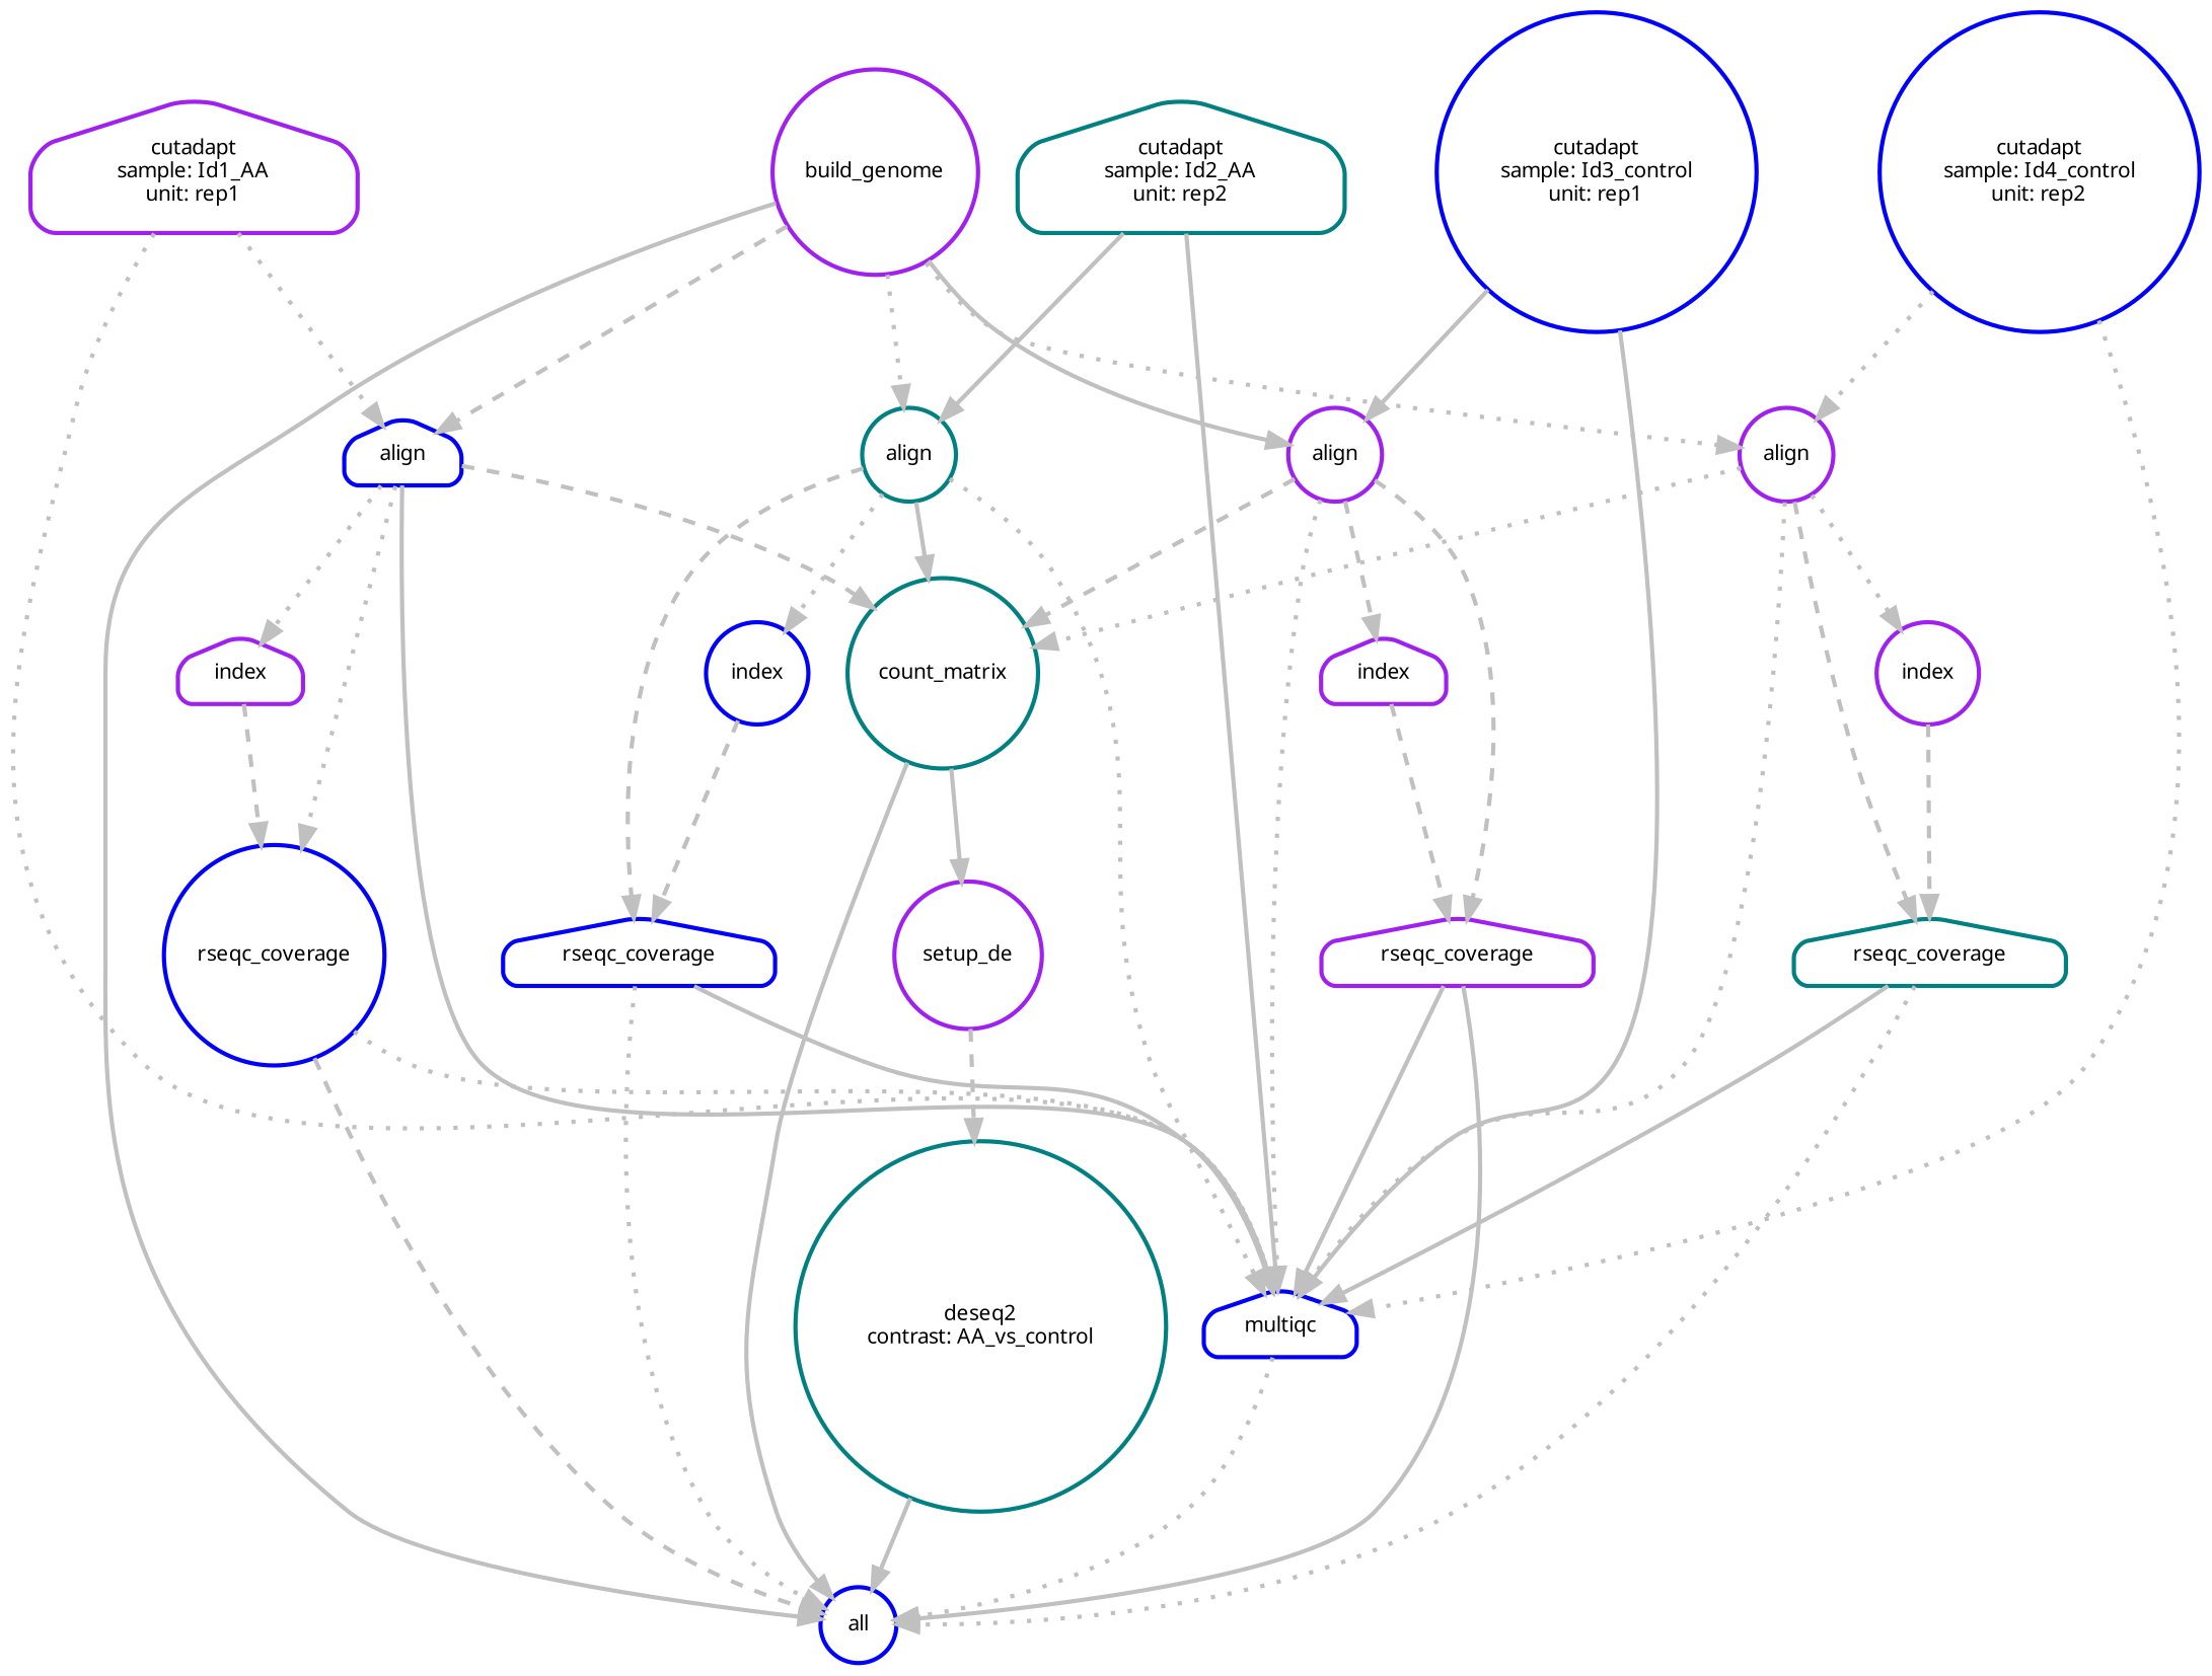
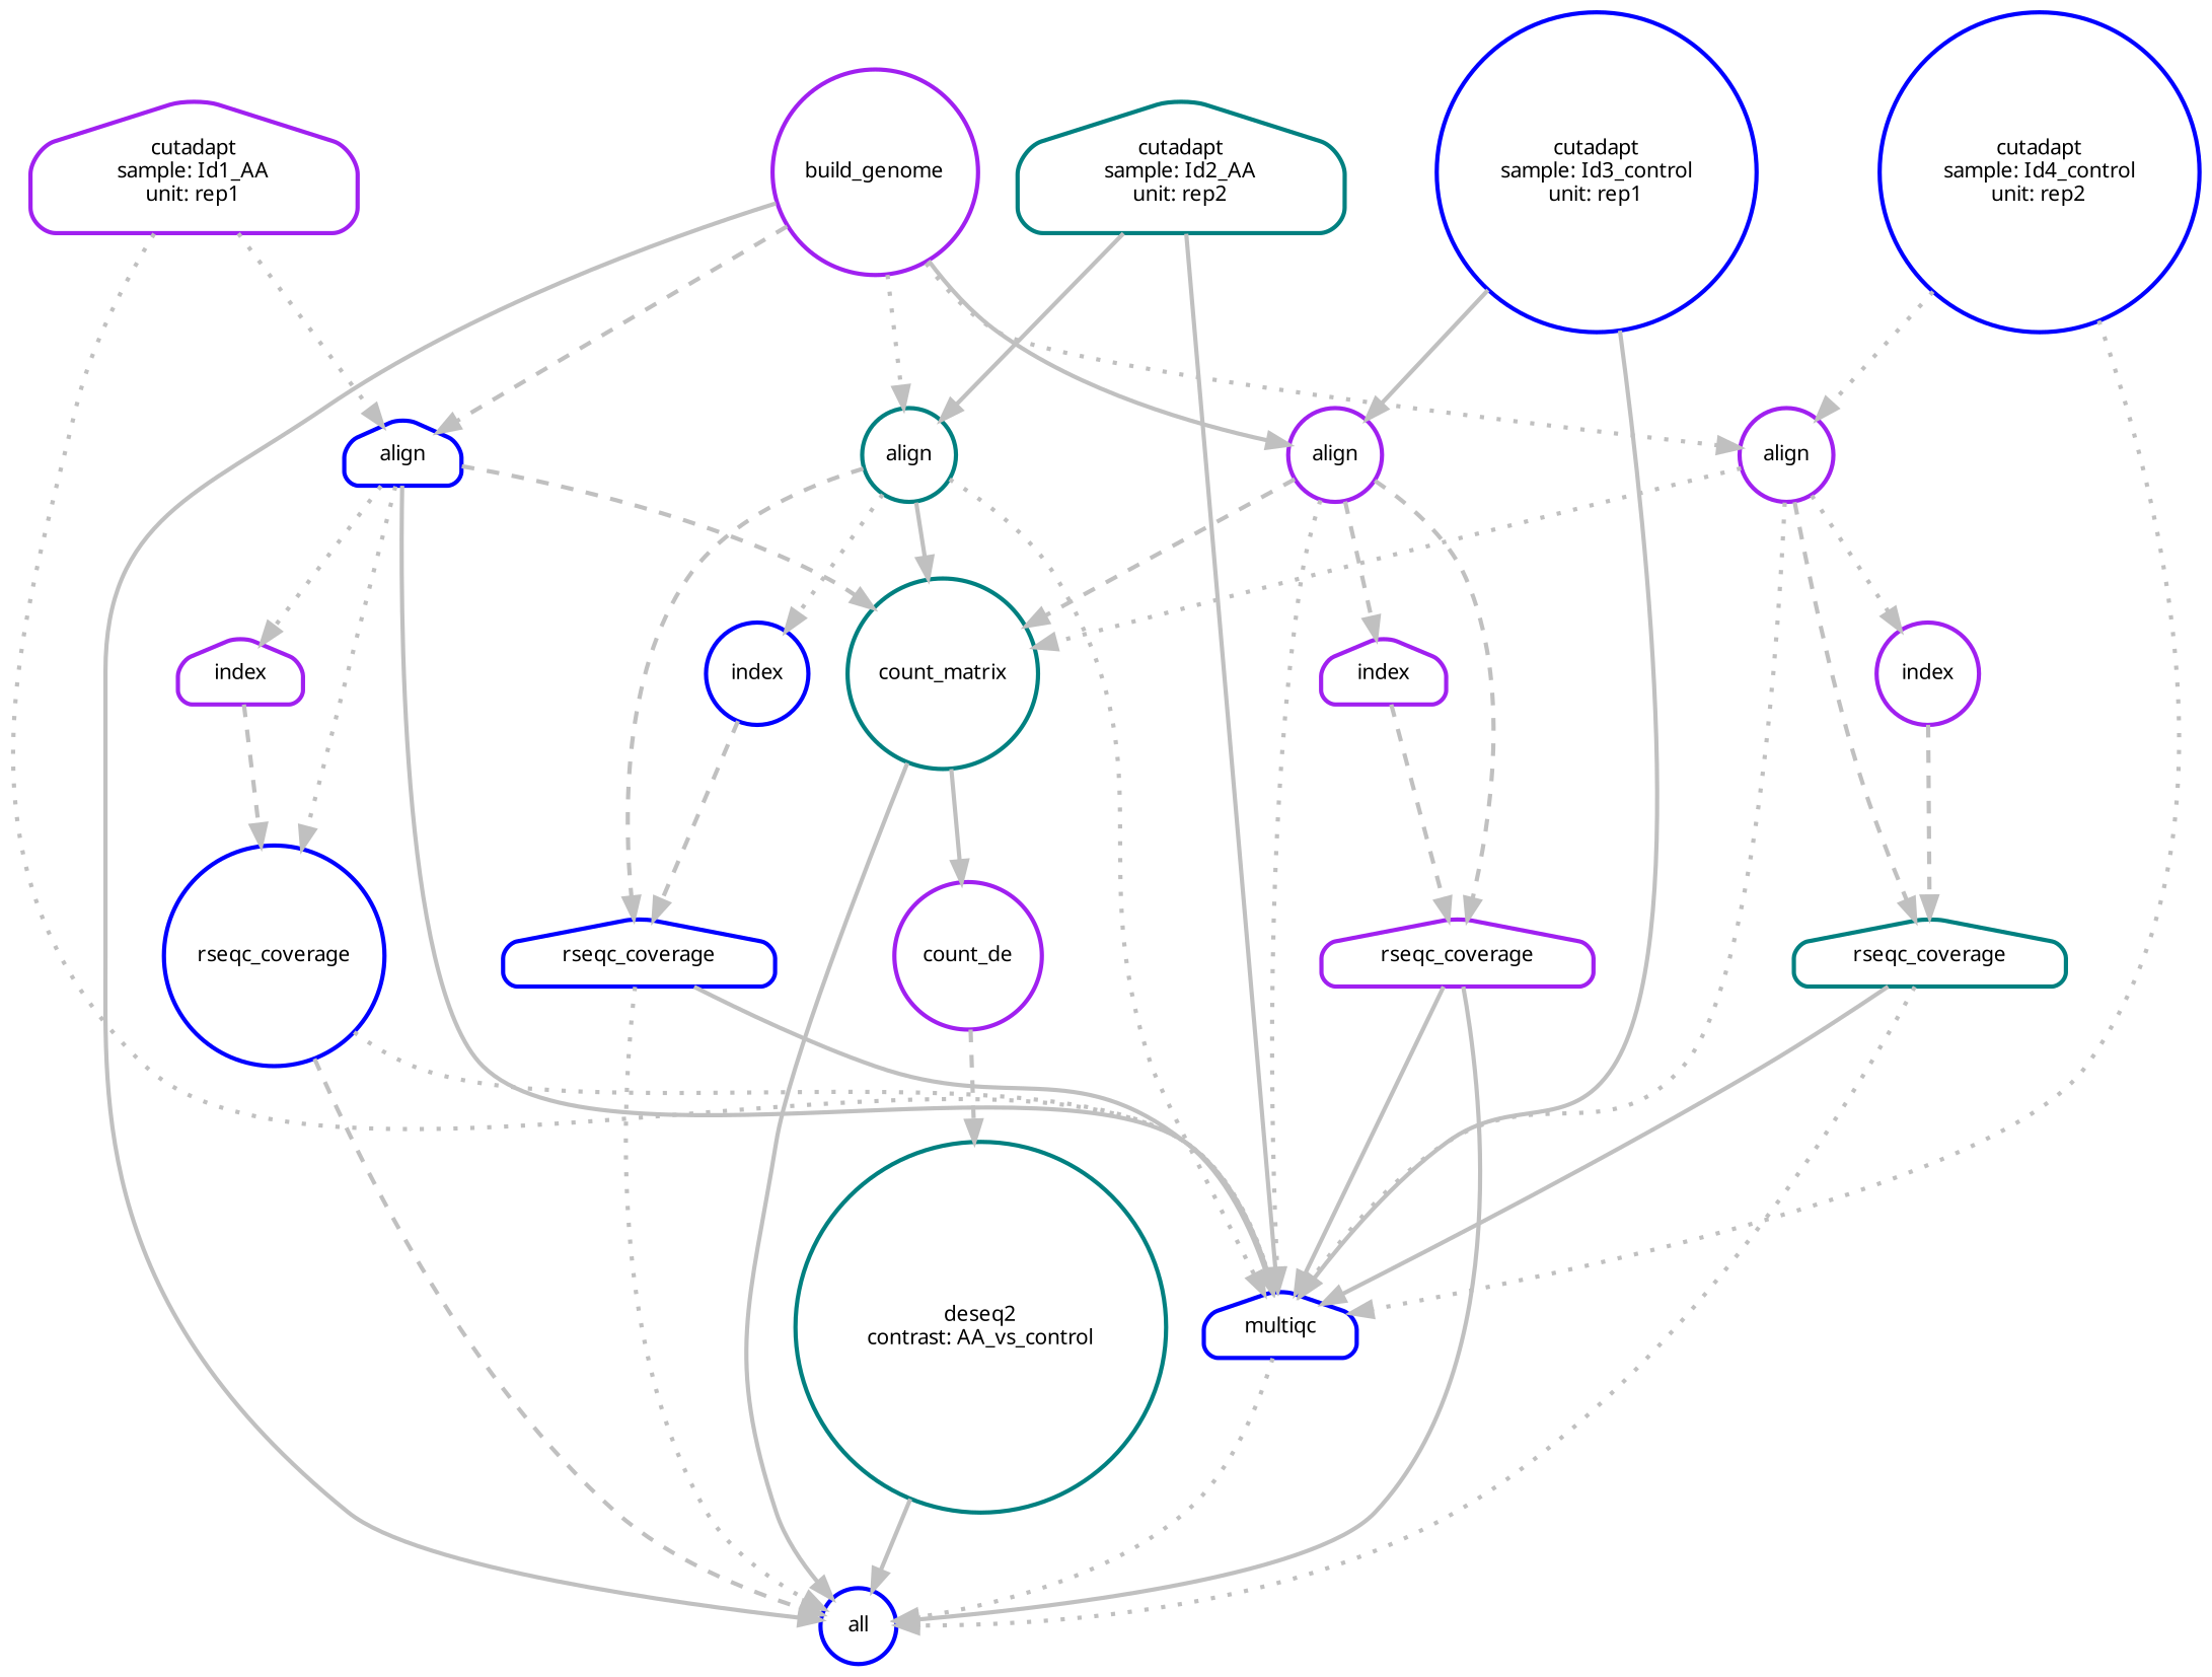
  digraph {
    bgcolor=white
    node [color=purple fontname=sans fontsize=10 penwidth=2 shape=circle style=rounded]
    edge [color=grey penwidth=2 style=dotted]
    n1 [color=blue label=all]
    n2 [label=build_genome]
    n3 [color=blue label=align shape=house]
    n4 [color=teal label=align]
    n5 [label=align]
    n6 [label=align]
    n7 [color=blue label=multiqc shape=house]
    n8 [color=blue label=rseqc_coverage]
    n9 [label=index shape=house]
    n10 [color=teal label=count_matrix]
    n11 [color=blue label=rseqc_coverage shape=house]
    n12 [color=blue label=index]
    n13 [label=rseqc_coverage shape=house]
    n14 [label=index shape=house]
    n15 [color=teal label=rseqc_coverage shape=house]
    n16 [label=index]
    n17 [label="cutadapt\nsample: Id1_AA\nunit: rep1" shape=house]
    n18 [color=teal label="cutadapt\nsample: Id2_AA\nunit: rep2" shape=house]
    n19 [color=blue label="cutadapt\nsample: Id3_control\nunit: rep1"]
    n20 [color=blue label="cutadapt\nsample: Id4_control\nunit: rep2"]
-   n21 [label=setup_de]
+   n21 [label=count_de]
    n22 [color=teal label="deseq2\ncontrast: AA_vs_control"]
    n2 -> n1 [style=bold]
    n2 -> n3 [style=dashed]
    n2 -> n4
    n2 -> n5 [style=bold]
    n2 -> n6
    n3 -> n7 [style=bold]
    n3 -> n8
    n3 -> n9
    n3 -> n10 [style=dashed]
    n4 -> n7
    n4 -> n10 [style=bold]
    n4 -> n11 [style=dashed]
    n4 -> n12
    n5 -> n7
    n5 -> n10 [style=dashed]
    n5 -> n13 [style=dashed]
    n5 -> n14 [style=dashed]
    n6 -> n7
    n6 -> n10
    n6 -> n15 [style=dashed]
    n6 -> n16
    n7 -> n1
    n8 -> n1 [style=dashed]
    n8 -> n7
    n9 -> n8 [style=dashed]
    n10 -> n1 [style=bold]
    n10 -> n21 [style=bold]
    n11 -> n1
    n11 -> n7 [style=bold]
    n12 -> n11 [style=dashed]
    n13 -> n1 [style=bold]
    n13 -> n7 [style=bold]
    n14 -> n13 [style=dashed]
    n15 -> n1
    n15 -> n7 [style=bold]
    n16 -> n15 [style=dashed]
    n17 -> n3
    n17 -> n7
    n18 -> n4 [style=bold]
    n18 -> n7 [style=bold]
    n19 -> n5 [style=bold]
    n19 -> n7 [style=bold]
    n20 -> n6
    n20 -> n7
    n21 -> n22 [style=dashed]
    n22 -> n1 [style=bold]
  }
